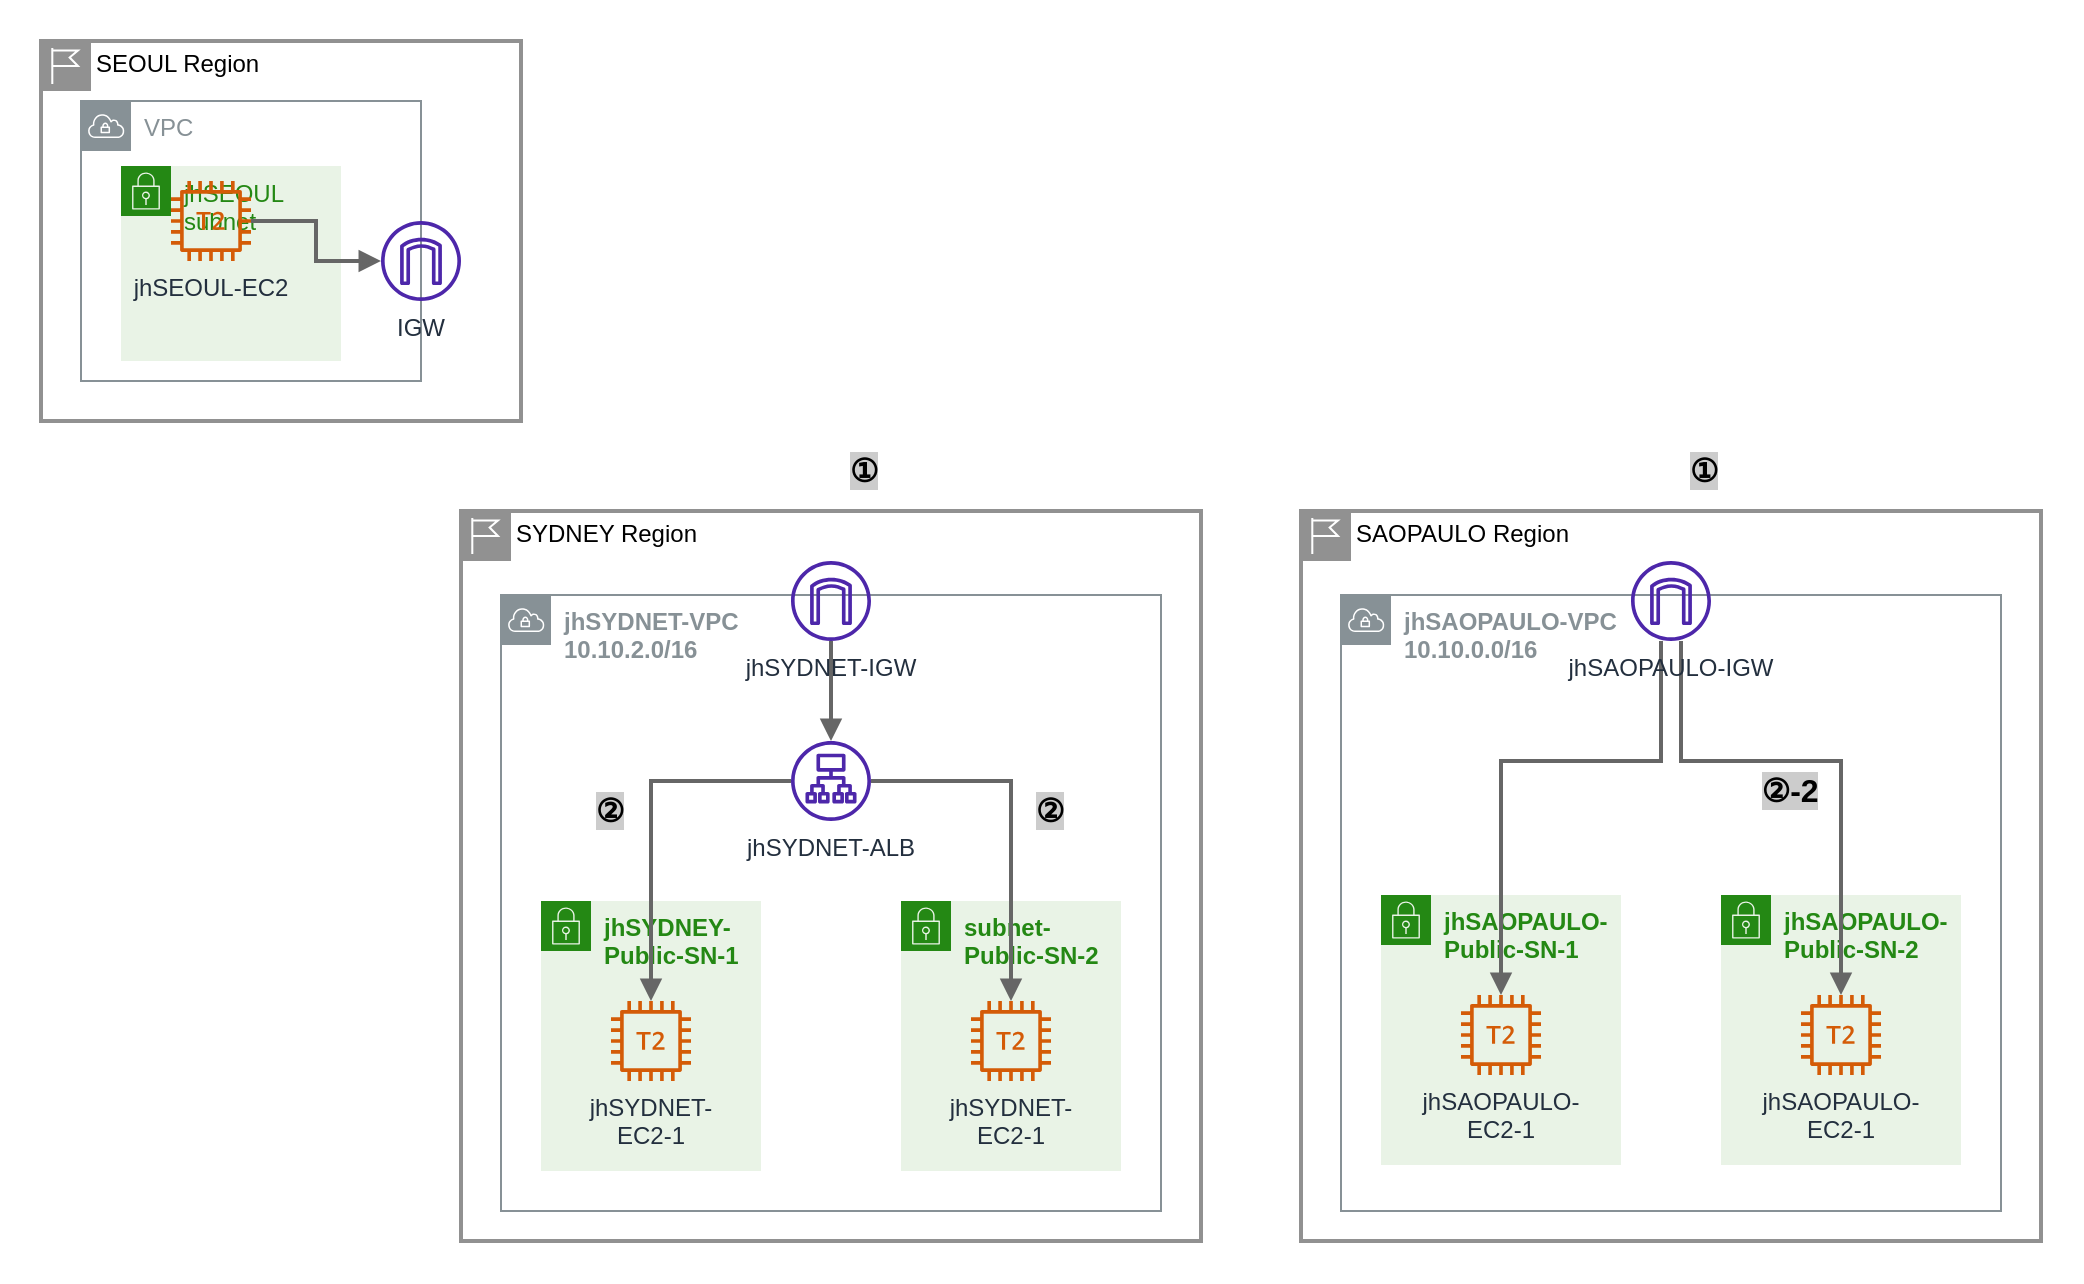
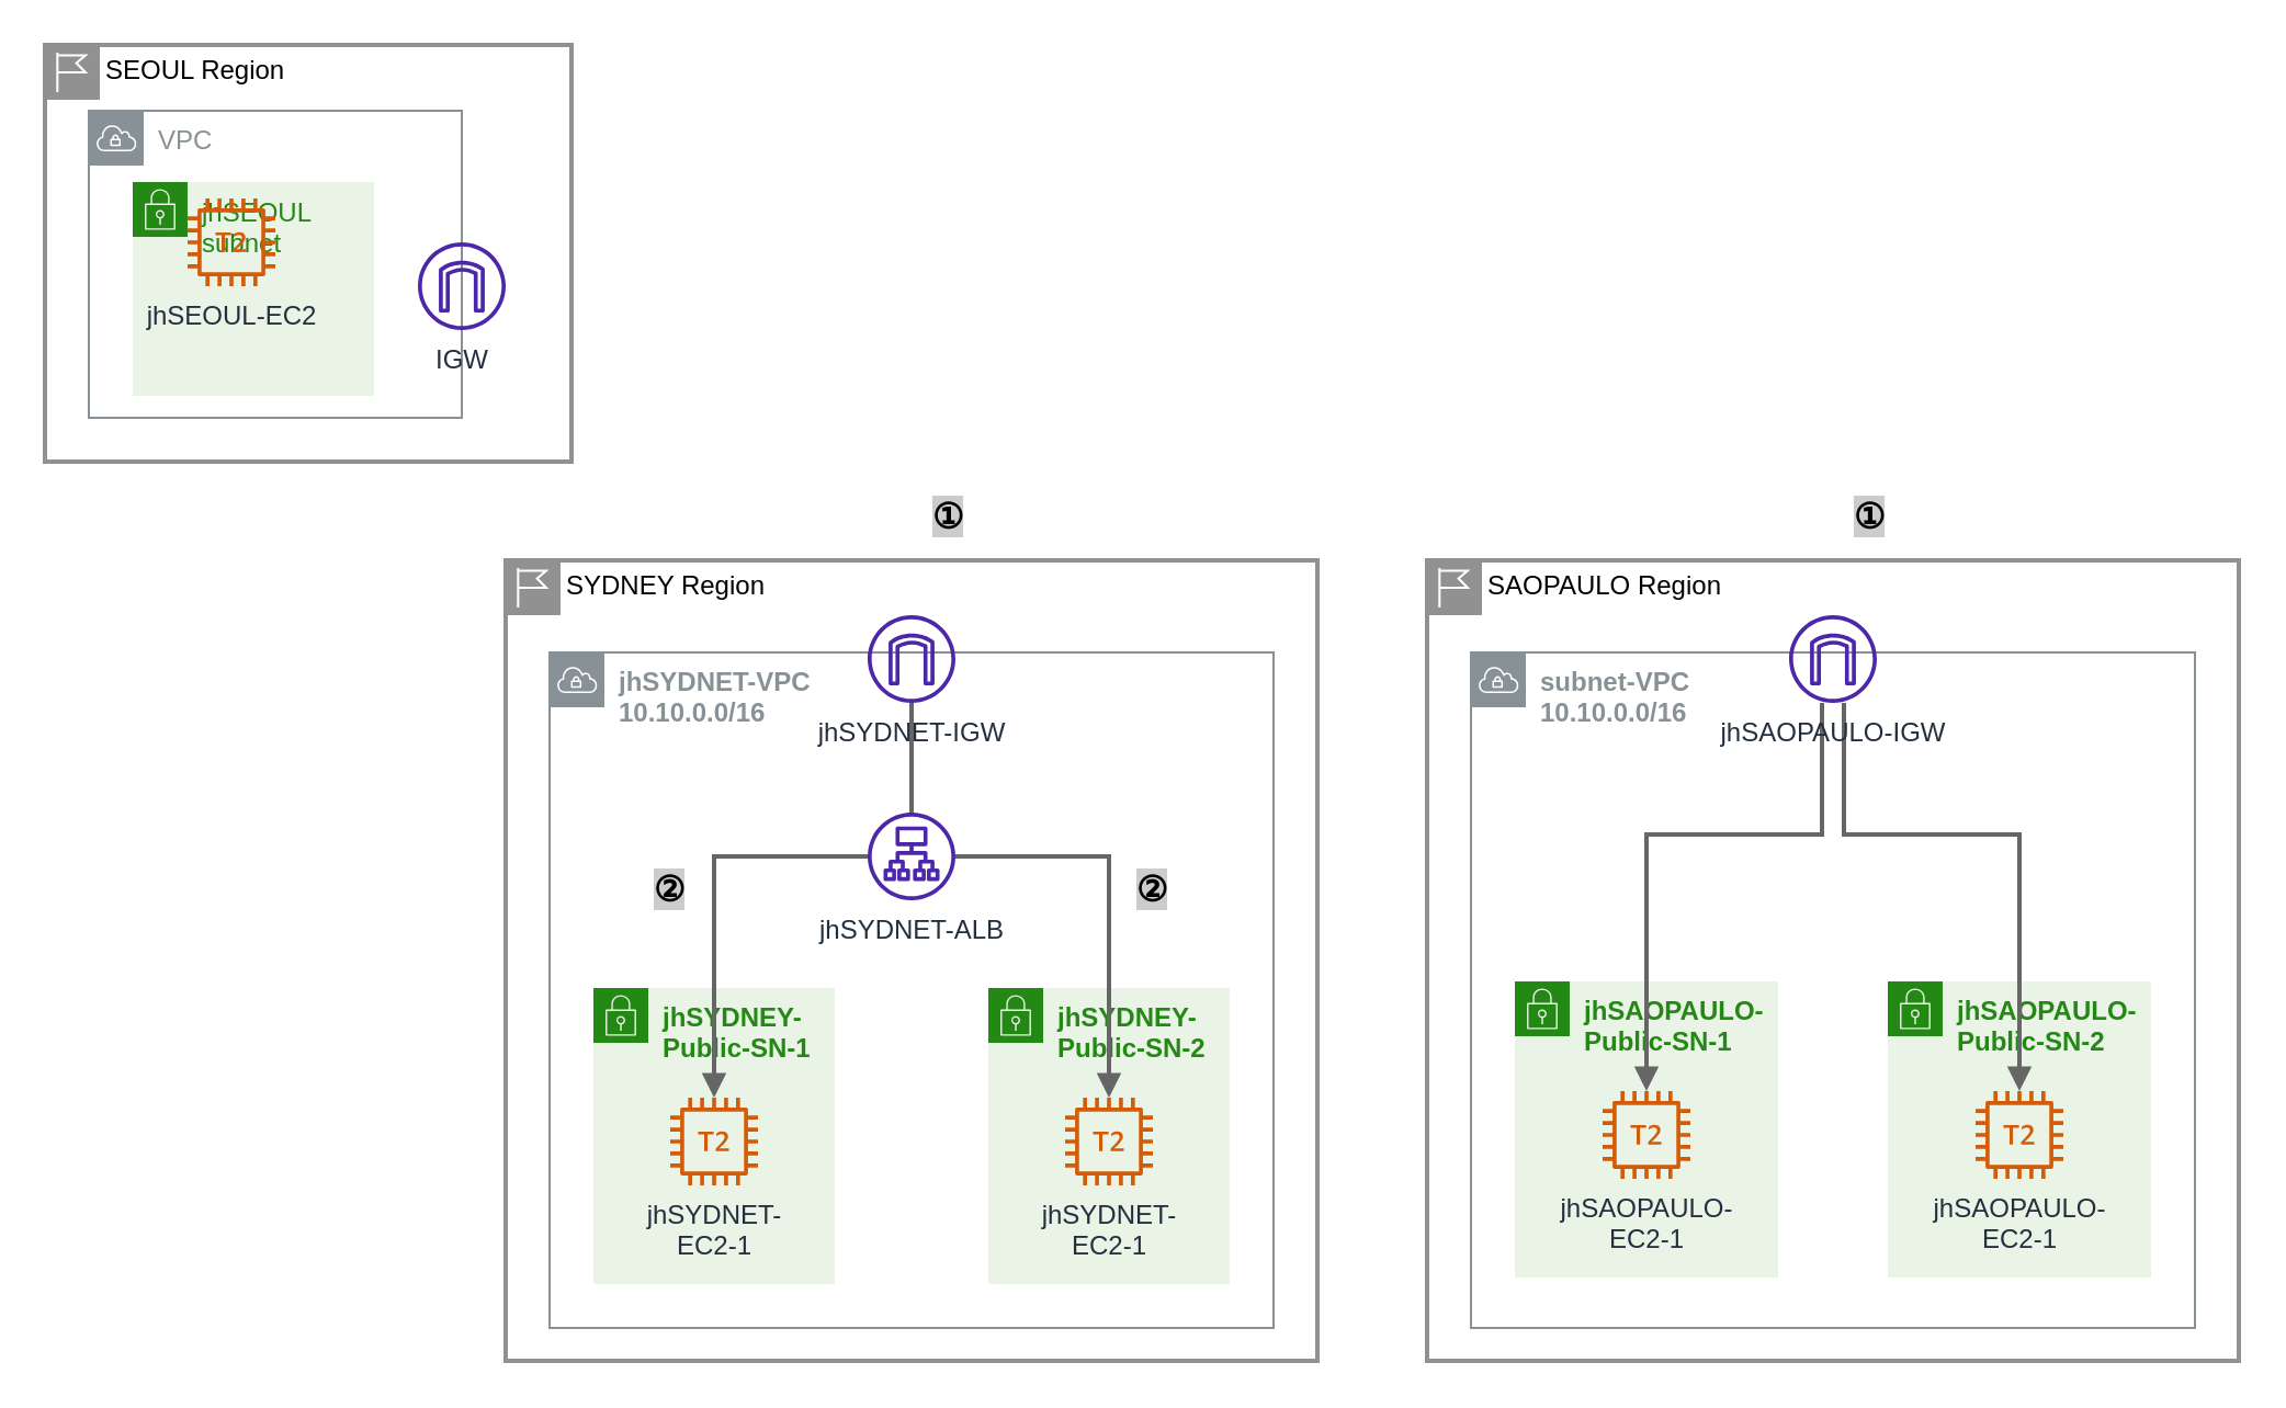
  <mxCell id="0" />
  <mxCell id="1" parent="0" />
  <mxCell id="2" value="SYDNEY Region" style="shape=mxgraph.ibm.box;prType=region;fontStyle=0;verticalAlign=top;align=left;spacingLeft=32;spacingTop=4;fillColor=none;rounded=0;whiteSpace=wrap;html=1;strokeColor=#919191;strokeWidth=2;dashed=0;container=1;spacing=-4;collapsible=0;expand=0;recursiveResize=0;" parent="1" vertex="1"><mxGeometry x="230" y="255" width="370" height="365" as="geometry" /></mxCell>
- <mxCell id="3" value="&lt;b&gt;jhSYDNET-VPC&lt;br&gt;10.10.2.0/16&lt;/b&gt;" style="sketch=0;outlineConnect=0;gradientColor=none;html=1;whiteSpace=wrap;fontSize=12;fontStyle=0;shape=mxgraph.aws4.group;grIcon=mxgraph.aws4.group_vpc;strokeColor=#879196;fillColor=none;verticalAlign=top;align=left;spacingLeft=30;fontColor=#879196;dashed=0;" parent="2" vertex="1"><mxGeometry x="20" y="42" width="330" height="308" as="geometry" /></mxCell>
+ <mxCell id="3" value="&lt;b&gt;jhSYDNET-VPC&lt;br&gt;10.10.0.0/16&lt;/b&gt;" style="sketch=0;outlineConnect=0;gradientColor=none;html=1;whiteSpace=wrap;fontSize=12;fontStyle=0;shape=mxgraph.aws4.group;grIcon=mxgraph.aws4.group_vpc;strokeColor=#879196;fillColor=none;verticalAlign=top;align=left;spacingLeft=30;fontColor=#879196;dashed=0;" parent="2" vertex="1"><mxGeometry x="20" y="42" width="330" height="308" as="geometry" /></mxCell>
  <mxCell id="4" value="&lt;b&gt;jhSYDNEY-Public-SN-1&lt;/b&gt;" style="points=[[0,0],[0.25,0],[0.5,0],[0.75,0],[1,0],[1,0.25],[1,0.5],[1,0.75],[1,1],[0.75,1],[0.5,1],[0.25,1],[0,1],[0,0.75],[0,0.5],[0,0.25]];outlineConnect=0;gradientColor=none;html=1;whiteSpace=wrap;fontSize=12;fontStyle=0;container=1;pointerEvents=0;collapsible=0;recursiveResize=0;shape=mxgraph.aws4.group;grIcon=mxgraph.aws4.group_security_group;grStroke=0;strokeColor=#248814;fillColor=#E9F3E6;verticalAlign=top;align=left;spacingLeft=30;fontColor=#248814;dashed=0;" parent="2" vertex="1"><mxGeometry x="40" y="195" width="110" height="135" as="geometry" /></mxCell>
  <mxCell id="5" value="jhSYDNET-&lt;br&gt;EC2-1" style="sketch=0;outlineConnect=0;fontColor=#232F3E;gradientColor=none;fillColor=#D45B07;strokeColor=none;dashed=0;verticalLabelPosition=bottom;verticalAlign=top;align=center;html=1;fontSize=12;fontStyle=0;aspect=fixed;pointerEvents=1;shape=mxgraph.aws4.t2_instance;" parent="4" vertex="1"><mxGeometry x="35" y="50" width="40" height="40" as="geometry" /></mxCell>
- <mxCell id="6" value="&lt;b&gt;subnet-Public-SN-2&lt;/b&gt;" style="points=[[0,0],[0.25,0],[0.5,0],[0.75,0],[1,0],[1,0.25],[1,0.5],[1,0.75],[1,1],[0.75,1],[0.5,1],[0.25,1],[0,1],[0,0.75],[0,0.5],[0,0.25]];outlineConnect=0;gradientColor=none;html=1;whiteSpace=wrap;fontSize=12;fontStyle=0;container=1;pointerEvents=0;collapsible=0;recursiveResize=0;shape=mxgraph.aws4.group;grIcon=mxgraph.aws4.group_security_group;grStroke=0;strokeColor=#248814;fillColor=#E9F3E6;verticalAlign=top;align=left;spacingLeft=30;fontColor=#248814;dashed=0;" parent="2" vertex="1"><mxGeometry x="220" y="195" width="110" height="135" as="geometry" /></mxCell>
+ <mxCell id="6" value="&lt;b&gt;jhSYDNEY-Public-SN-2&lt;/b&gt;" style="points=[[0,0],[0.25,0],[0.5,0],[0.75,0],[1,0],[1,0.25],[1,0.5],[1,0.75],[1,1],[0.75,1],[0.5,1],[0.25,1],[0,1],[0,0.75],[0,0.5],[0,0.25]];outlineConnect=0;gradientColor=none;html=1;whiteSpace=wrap;fontSize=12;fontStyle=0;container=1;pointerEvents=0;collapsible=0;recursiveResize=0;shape=mxgraph.aws4.group;grIcon=mxgraph.aws4.group_security_group;grStroke=0;strokeColor=#248814;fillColor=#E9F3E6;verticalAlign=top;align=left;spacingLeft=30;fontColor=#248814;dashed=0;" parent="2" vertex="1"><mxGeometry x="220" y="195" width="110" height="135" as="geometry" /></mxCell>
  <mxCell id="7" value="jhSYDNET-&lt;br&gt;EC2-1" style="sketch=0;outlineConnect=0;fontColor=#232F3E;gradientColor=none;fillColor=#D45B07;strokeColor=none;dashed=0;verticalLabelPosition=bottom;verticalAlign=top;align=center;html=1;fontSize=12;fontStyle=0;aspect=fixed;pointerEvents=1;shape=mxgraph.aws4.t2_instance;" parent="6" vertex="1"><mxGeometry x="35" y="50" width="40" height="40" as="geometry" /></mxCell>
- <mxCell id="8" style="edgeStyle=orthogonalEdgeStyle;rounded=0;orthogonalLoop=1;jettySize=auto;html=1;endArrow=block;endFill=1;strokeWidth=2;fillColor=#f5f5f5;strokeColor=#666666;" parent="2" source="9" target="12" edge="1"><mxGeometry relative="1" as="geometry" /></mxCell>
+ <mxCell id="8" style="edgeStyle=orthogonalEdgeStyle;rounded=0;orthogonalLoop=1;jettySize=auto;html=1;endArrow=none;endFill=1;strokeWidth=2;fillColor=#f5f5f5;strokeColor=#666666;" parent="2" source="9" target="12" edge="1"><mxGeometry relative="1" as="geometry" /></mxCell>
  <mxCell id="9" value="jhSYDNET-IGW" style="sketch=0;outlineConnect=0;fontColor=#232F3E;gradientColor=none;fillColor=#4D27AA;strokeColor=none;dashed=0;verticalLabelPosition=bottom;verticalAlign=top;align=center;html=1;fontSize=12;fontStyle=0;aspect=fixed;pointerEvents=1;shape=mxgraph.aws4.internet_gateway;" parent="2" vertex="1"><mxGeometry x="165" y="25" width="40" height="40" as="geometry" /></mxCell>
  <mxCell id="10" style="edgeStyle=orthogonalEdgeStyle;rounded=0;orthogonalLoop=1;jettySize=auto;html=1;endArrow=block;endFill=1;strokeWidth=2;fillColor=#f5f5f5;strokeColor=#666666;" parent="2" source="12" target="5" edge="1"><mxGeometry relative="1" as="geometry" /></mxCell>
  <mxCell id="11" style="edgeStyle=orthogonalEdgeStyle;rounded=0;orthogonalLoop=1;jettySize=auto;html=1;endArrow=block;endFill=1;strokeWidth=2;fillColor=#f5f5f5;strokeColor=#666666;" parent="2" source="12" target="7" edge="1"><mxGeometry relative="1" as="geometry" /></mxCell>
  <mxCell id="12" value="jhSYDNET-ALB" style="sketch=0;outlineConnect=0;fontColor=#232F3E;gradientColor=none;fillColor=#4D27AA;strokeColor=none;dashed=0;verticalLabelPosition=bottom;verticalAlign=top;align=center;html=1;fontSize=12;fontStyle=0;aspect=fixed;pointerEvents=1;shape=mxgraph.aws4.application_load_balancer;" parent="2" vertex="1"><mxGeometry x="165" y="115" width="40" height="40" as="geometry" /></mxCell>
  <mxCell id="13" value="②" style="text;html=1;strokeColor=none;fillColor=none;align=center;verticalAlign=middle;whiteSpace=wrap;rounded=0;labelBackgroundColor=#CCCCCC;fontSize=16;fontStyle=1" parent="2" vertex="1"><mxGeometry x="60" y="135" width="30" height="30" as="geometry" /></mxCell>
  <mxCell id="14" value="②" style="text;html=1;strokeColor=none;fillColor=none;align=center;verticalAlign=middle;whiteSpace=wrap;rounded=0;labelBackgroundColor=#CCCCCC;fontSize=16;fontStyle=1" parent="2" vertex="1"><mxGeometry x="280" y="135" width="30" height="30" as="geometry" /></mxCell>
  <mxCell id="15" value="SAOPAULO Region" style="shape=mxgraph.ibm.box;prType=region;fontStyle=0;verticalAlign=top;align=left;spacingLeft=32;spacingTop=4;fillColor=none;rounded=0;whiteSpace=wrap;html=1;strokeColor=#919191;strokeWidth=2;dashed=0;container=1;spacing=-4;collapsible=0;expand=0;recursiveResize=0;" parent="1" vertex="1"><mxGeometry x="650" y="255" width="370" height="365" as="geometry" /></mxCell>
- <mxCell id="16" value="&lt;b&gt;jhSAOPAULO-VPC&lt;br&gt;10.10.0.0/16&lt;/b&gt;" style="sketch=0;outlineConnect=0;gradientColor=none;html=1;whiteSpace=wrap;fontSize=12;fontStyle=0;shape=mxgraph.aws4.group;grIcon=mxgraph.aws4.group_vpc;strokeColor=#879196;fillColor=none;verticalAlign=top;align=left;spacingLeft=30;fontColor=#879196;dashed=0;" parent="15" vertex="1"><mxGeometry x="20" y="42" width="330" height="308" as="geometry" /></mxCell>
+ <mxCell id="16" value="&lt;b&gt;subnet-VPC&lt;br&gt;10.10.0.0/16&lt;/b&gt;" style="sketch=0;outlineConnect=0;gradientColor=none;html=1;whiteSpace=wrap;fontSize=12;fontStyle=0;shape=mxgraph.aws4.group;grIcon=mxgraph.aws4.group_vpc;strokeColor=#879196;fillColor=none;verticalAlign=top;align=left;spacingLeft=30;fontColor=#879196;dashed=0;" parent="15" vertex="1"><mxGeometry x="20" y="42" width="330" height="308" as="geometry" /></mxCell>
  <mxCell id="17" value="&lt;b&gt;jhSAOPAULO-Public-SN-1&lt;/b&gt;" style="points=[[0,0],[0.25,0],[0.5,0],[0.75,0],[1,0],[1,0.25],[1,0.5],[1,0.75],[1,1],[0.75,1],[0.5,1],[0.25,1],[0,1],[0,0.75],[0,0.5],[0,0.25]];outlineConnect=0;gradientColor=none;html=1;whiteSpace=wrap;fontSize=12;fontStyle=0;container=1;pointerEvents=0;collapsible=0;recursiveResize=0;shape=mxgraph.aws4.group;grIcon=mxgraph.aws4.group_security_group;grStroke=0;strokeColor=#248814;fillColor=#E9F3E6;verticalAlign=top;align=left;spacingLeft=30;fontColor=#248814;dashed=0;" parent="15" vertex="1"><mxGeometry x="40" y="192" width="120" height="135" as="geometry" /></mxCell>
  <mxCell id="18" value="jhSAOPAULO-&lt;br&gt;EC2-1" style="sketch=0;outlineConnect=0;fontColor=#232F3E;gradientColor=none;fillColor=#D45B07;strokeColor=none;dashed=0;verticalLabelPosition=bottom;verticalAlign=top;align=center;html=1;fontSize=12;fontStyle=0;aspect=fixed;pointerEvents=1;shape=mxgraph.aws4.t2_instance;" parent="17" vertex="1"><mxGeometry x="40" y="50" width="40" height="40" as="geometry" /></mxCell>
  <mxCell id="19" value="&lt;b&gt;jhSAOPAULO-Public-SN-2&lt;/b&gt;" style="points=[[0,0],[0.25,0],[0.5,0],[0.75,0],[1,0],[1,0.25],[1,0.5],[1,0.75],[1,1],[0.75,1],[0.5,1],[0.25,1],[0,1],[0,0.75],[0,0.5],[0,0.25]];outlineConnect=0;gradientColor=none;html=1;whiteSpace=wrap;fontSize=12;fontStyle=0;container=1;pointerEvents=0;collapsible=0;recursiveResize=0;shape=mxgraph.aws4.group;grIcon=mxgraph.aws4.group_security_group;grStroke=0;strokeColor=#248814;fillColor=#E9F3E6;verticalAlign=top;align=left;spacingLeft=30;fontColor=#248814;dashed=0;" parent="15" vertex="1"><mxGeometry x="210" y="192" width="120" height="135" as="geometry" /></mxCell>
  <mxCell id="20" value="jhSAOPAULO-&lt;br&gt;EC2-1" style="sketch=0;outlineConnect=0;fontColor=#232F3E;gradientColor=none;fillColor=#D45B07;strokeColor=none;dashed=0;verticalLabelPosition=bottom;verticalAlign=top;align=center;html=1;fontSize=12;fontStyle=0;aspect=fixed;pointerEvents=1;shape=mxgraph.aws4.t2_instance;" parent="19" vertex="1"><mxGeometry x="40" y="50" width="40" height="40" as="geometry" /></mxCell>
  <mxCell id="21" style="edgeStyle=orthogonalEdgeStyle;rounded=0;orthogonalLoop=1;jettySize=auto;html=1;endArrow=block;endFill=1;strokeWidth=2;fillColor=#f5f5f5;strokeColor=#666666;" parent="15" source="23" target="18" edge="1"><mxGeometry relative="1" as="geometry"><Array as="points"><mxPoint x="180" y="125" /><mxPoint x="100" y="125" /></Array></mxGeometry></mxCell>
  <mxCell id="22" style="edgeStyle=orthogonalEdgeStyle;rounded=0;orthogonalLoop=1;jettySize=auto;html=1;endArrow=block;endFill=1;strokeWidth=2;fillColor=#f5f5f5;strokeColor=#666666;" parent="15" source="23" target="20" edge="1"><mxGeometry relative="1" as="geometry"><Array as="points"><mxPoint x="190" y="125" /><mxPoint x="270" y="125" /></Array></mxGeometry></mxCell>
  <mxCell id="23" value="jhSAOPAULO-IGW" style="sketch=0;outlineConnect=0;fontColor=#232F3E;gradientColor=none;fillColor=#4D27AA;strokeColor=none;dashed=0;verticalLabelPosition=bottom;verticalAlign=top;align=center;html=1;fontSize=12;fontStyle=0;aspect=fixed;pointerEvents=1;shape=mxgraph.aws4.internet_gateway;" parent="15" vertex="1"><mxGeometry x="165" y="25" width="40" height="40" as="geometry" /></mxCell>
- <mxCell id="24" value="②-2" style="text;html=1;strokeColor=none;fillColor=none;align=center;verticalAlign=middle;whiteSpace=wrap;rounded=0;labelBackgroundColor=#CCCCCC;fontSize=16;fontStyle=1" parent="15" vertex="1"><mxGeometry x="230" y="125" width="30" height="30" as="geometry" /></mxCell>
  <mxCell id="25" value="①" style="text;html=1;strokeColor=none;fillColor=none;align=center;verticalAlign=middle;whiteSpace=wrap;rounded=0;labelBackgroundColor=#CCCCCC;fontSize=16;fontStyle=1" parent="1" vertex="1"><mxGeometry x="840" y="220" width="24" height="30" as="geometry" /></mxCell>
  <mxCell id="26" value="①" style="text;html=1;strokeColor=none;fillColor=none;align=center;verticalAlign=middle;whiteSpace=wrap;rounded=0;labelBackgroundColor=#CCCCCC;fontSize=16;fontStyle=1" parent="1" vertex="1"><mxGeometry x="420" y="220" width="24" height="30" as="geometry" /></mxCell>
  <mxCell id="27" value="SEOUL Region" style="shape=mxgraph.ibm.box;prType=region;fontStyle=0;verticalAlign=top;align=left;spacingLeft=32;spacingTop=4;fillColor=none;rounded=0;whiteSpace=wrap;html=1;strokeColor=#919191;strokeWidth=2;dashed=0;container=1;spacing=-4;collapsible=0;expand=0;recursiveResize=0;" parent="1" vertex="1"><mxGeometry x="20" y="20" width="240" height="190" as="geometry" /></mxCell>
  <mxCell id="28" value="VPC" style="sketch=0;outlineConnect=0;gradientColor=none;html=1;whiteSpace=wrap;fontSize=12;fontStyle=0;shape=mxgraph.aws4.group;grIcon=mxgraph.aws4.group_vpc;strokeColor=#879196;fillColor=none;verticalAlign=top;align=left;spacingLeft=30;fontColor=#879196;dashed=0;" parent="27" vertex="1"><mxGeometry x="20" y="30" width="170" height="140" as="geometry" /></mxCell>
  <mxCell id="29" value="jhSEOUL subnet" style="points=[[0,0],[0.25,0],[0.5,0],[0.75,0],[1,0],[1,0.25],[1,0.5],[1,0.75],[1,1],[0.75,1],[0.5,1],[0.25,1],[0,1],[0,0.75],[0,0.5],[0,0.25]];outlineConnect=0;gradientColor=none;html=1;whiteSpace=wrap;fontSize=12;fontStyle=0;container=1;pointerEvents=0;collapsible=0;recursiveResize=0;shape=mxgraph.aws4.group;grIcon=mxgraph.aws4.group_security_group;grStroke=0;strokeColor=#248814;fillColor=#E9F3E6;verticalAlign=top;align=left;spacingLeft=30;fontColor=#248814;dashed=0;" parent="27" vertex="1"><mxGeometry x="40" y="62.5" width="110" height="97.5" as="geometry" /></mxCell>
  <mxCell id="30" value="jhSEOUL-EC2" style="sketch=0;outlineConnect=0;fontColor=#232F3E;gradientColor=none;fillColor=#D45B07;strokeColor=none;dashed=0;verticalLabelPosition=bottom;verticalAlign=top;align=center;html=1;fontSize=12;fontStyle=0;aspect=fixed;pointerEvents=1;shape=mxgraph.aws4.t2_instance;" parent="29" vertex="1"><mxGeometry x="25" y="7.5" width="40" height="40" as="geometry" /></mxCell>
  <mxCell id="31" value="IGW" style="sketch=0;outlineConnect=0;fontColor=#232F3E;gradientColor=none;fillColor=#4D27AA;strokeColor=none;dashed=0;verticalLabelPosition=bottom;verticalAlign=top;align=center;html=1;fontSize=12;fontStyle=0;aspect=fixed;pointerEvents=1;shape=mxgraph.aws4.internet_gateway;" parent="27" vertex="1"><mxGeometry x="170" y="90" width="40" height="40" as="geometry" /></mxCell>
- <mxCell id="32" style="edgeStyle=orthogonalEdgeStyle;rounded=0;orthogonalLoop=1;jettySize=auto;html=1;strokeWidth=2;endArrow=block;endFill=1;fillColor=#f5f5f5;strokeColor=#666666;" parent="27" source="30" target="31" edge="1"><mxGeometry relative="1" as="geometry" /></mxCell>
